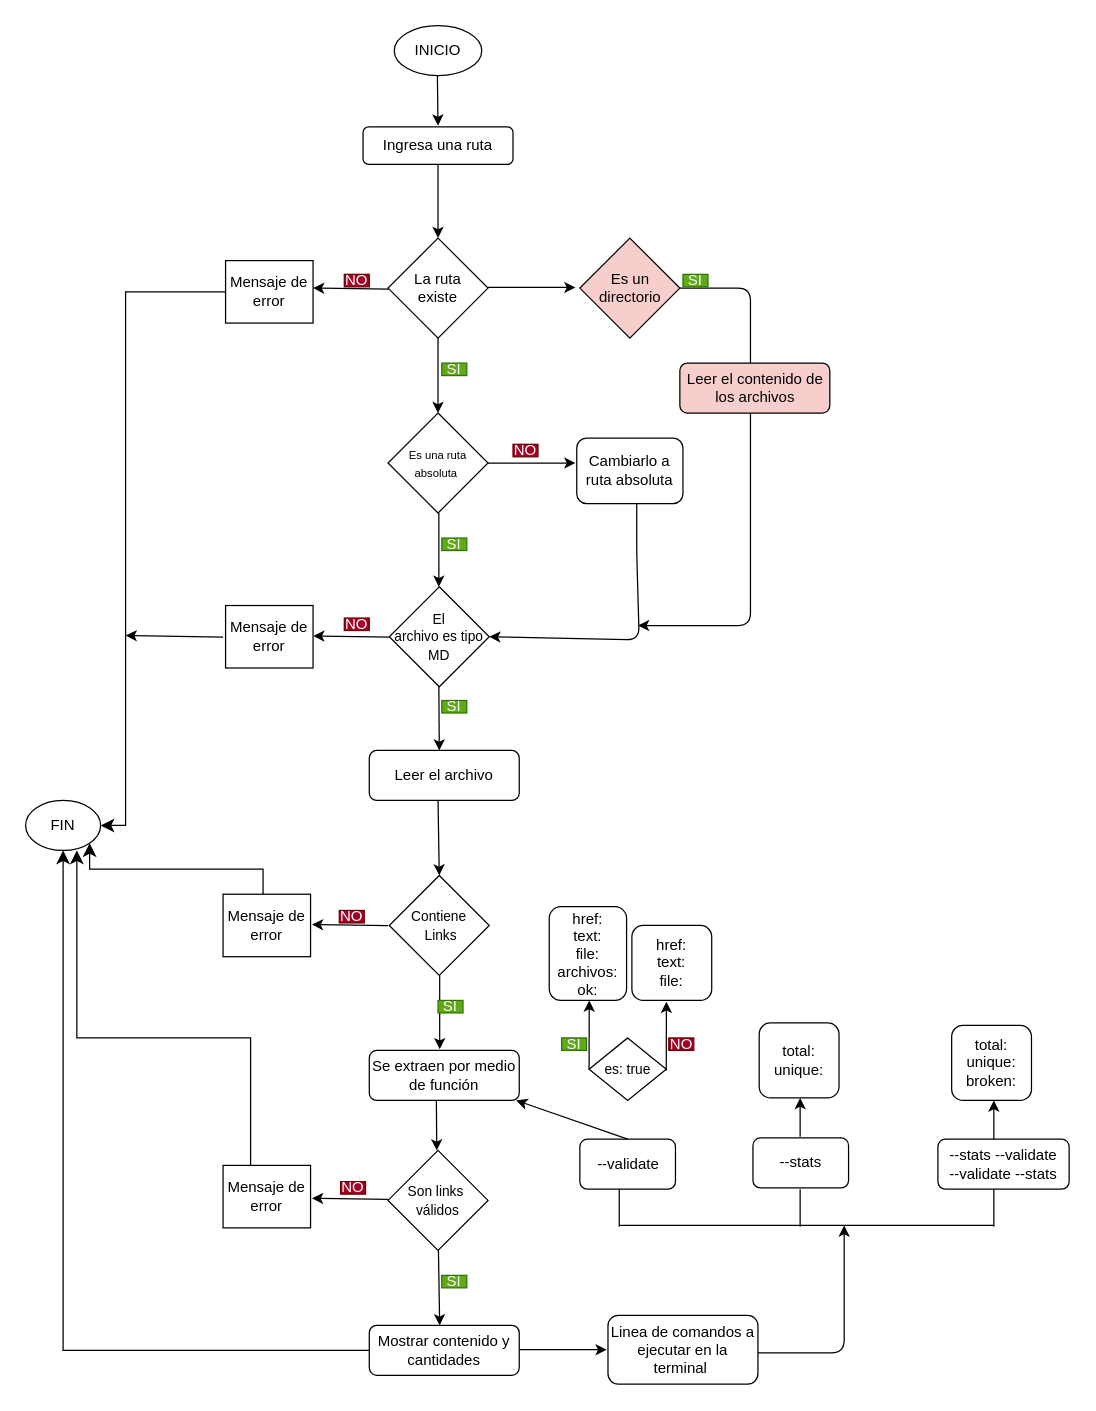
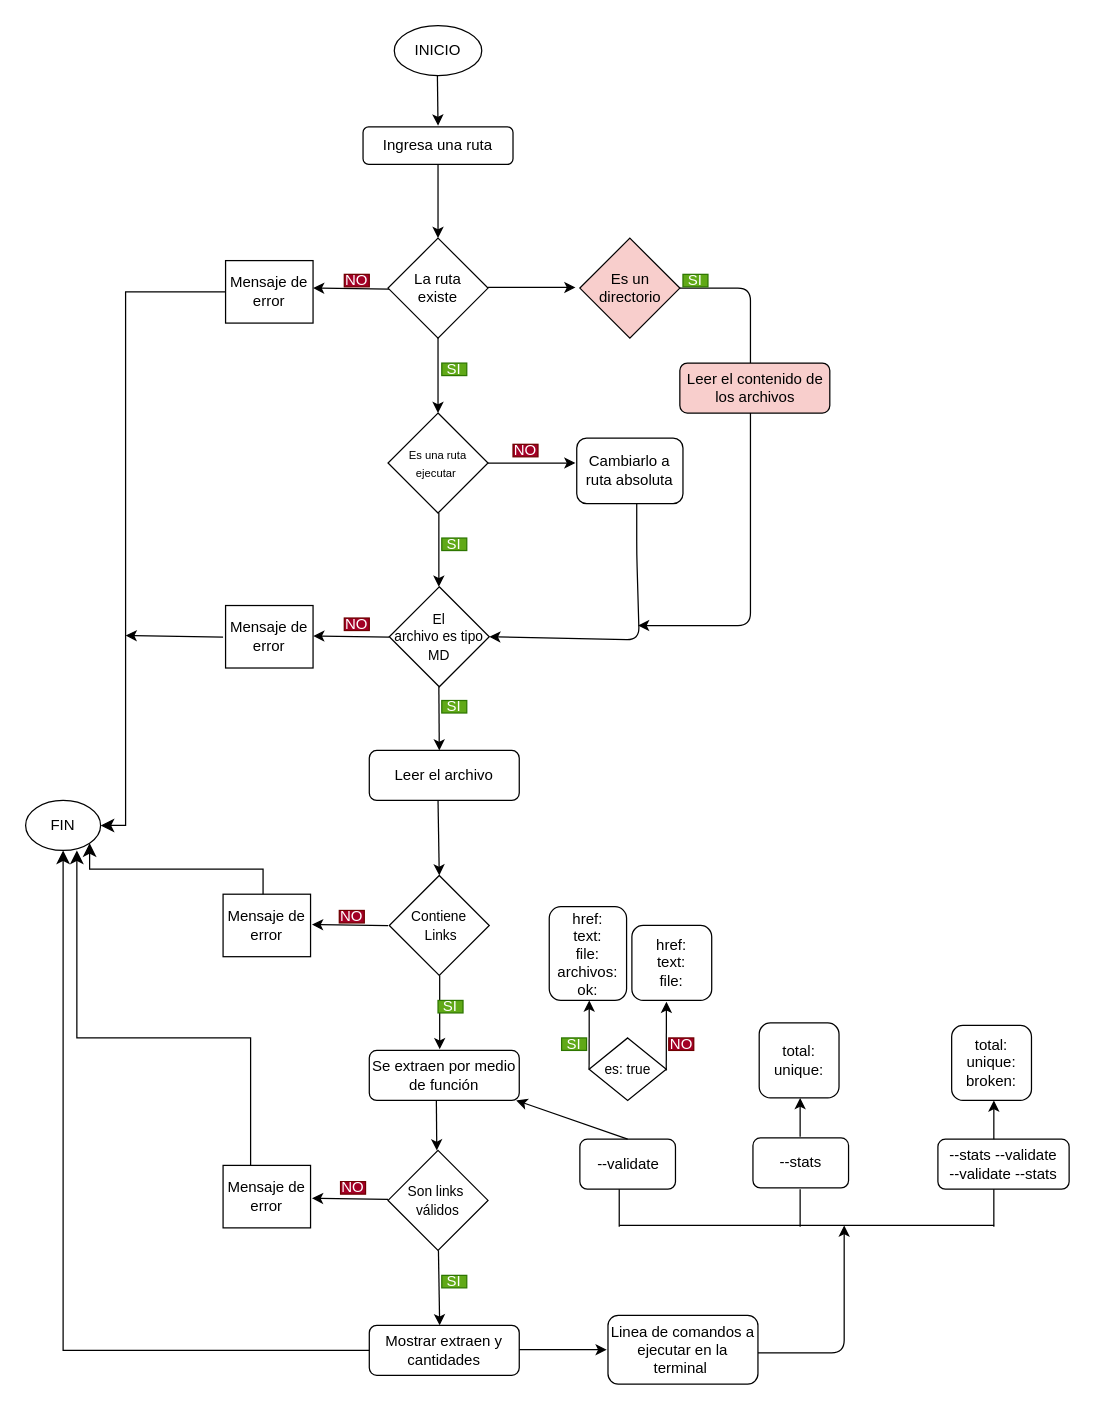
  <mxCell id="0" />
  <mxCell id="1" parent="0" />
  <mxCell id="2" value="INICIO" style="ellipse;whiteSpace=wrap;html=1;" parent="1" vertex="1"><mxGeometry x="315" width="70" height="40" as="geometry" y="20" /></mxCell>
  <mxCell id="3" value="Ingresa una ruta" style="rounded=1;whiteSpace=wrap;html=1;" parent="1" vertex="1"><mxGeometry x="290" y="101" width="120" height="30" as="geometry" /></mxCell>
  <mxCell id="4" value="" style="edgeStyle=none;html=1;fontSize=11;" parent="1" edge="1"><mxGeometry relative="1" as="geometry"><mxPoint x="310.87" y="230.87" as="sourcePoint" /><mxPoint x="250" y="230" as="targetPoint" /></mxGeometry></mxCell>
  <mxCell id="5" value="La ruta &lt;br&gt;existe" style="rhombus;whiteSpace=wrap;html=1;" parent="1" vertex="1"><mxGeometry x="310" y="190" width="80" height="80" as="geometry" /></mxCell>
  <mxCell id="6" value="" style="endArrow=classic;html=1;exitX=0.5;exitY=1;exitDx=0;exitDy=0;" parent="1" source="3" edge="1"><mxGeometry width="50" height="50" relative="1" as="geometry"><mxPoint x="310" y="220" as="sourcePoint" /><mxPoint x="350" y="190" as="targetPoint" /></mxGeometry></mxCell>
  <mxCell id="7" value="" style="endArrow=classic;html=1;exitX=0.5;exitY=1;exitDx=0;exitDy=0;" parent="1" source="5" edge="1"><mxGeometry width="50" height="50" relative="1" as="geometry"><mxPoint x="350.5" y="270" as="sourcePoint" /><mxPoint x="350" y="330" as="targetPoint" /></mxGeometry></mxCell>
  <mxCell id="8" value="" style="endArrow=classic;html=1;exitX=0.5;exitY=1;exitDx=0;exitDy=0;" parent="1" edge="1"><mxGeometry width="50" height="50" relative="1" as="geometry"><mxPoint x="349.5" y="60" as="sourcePoint" /><mxPoint x="350" y="100" as="targetPoint" /></mxGeometry></mxCell>
  <mxCell id="9" value="SI" style="text;html=1;strokeColor=#2D7600;fillColor=#60a917;align=center;verticalAlign=middle;whiteSpace=wrap;rounded=0;fontColor=#ffffff;" parent="1" vertex="1"><mxGeometry x="353" y="290" width="20" height="10" as="geometry" /></mxCell>
  <mxCell id="10" value="NO" style="text;html=1;strokeColor=#6F0000;fillColor=#a20025;align=center;verticalAlign=middle;whiteSpace=wrap;rounded=0;fontColor=#ffffff;" parent="1" vertex="1"><mxGeometry x="275" y="219" width="20" height="10" as="geometry" /></mxCell>
  <mxCell id="11" value="Mensaje de error" style="rounded=0;whiteSpace=wrap;html=1;" parent="1" vertex="1"><mxGeometry x="180" y="208" width="70" height="50" as="geometry" /></mxCell>
  <mxCell id="12" value="" style="edgeStyle=elbowEdgeStyle;elbow=horizontal;endArrow=classic;html=1;curved=0;rounded=0;endSize=8;startSize=8;exitX=0;exitY=0.5;exitDx=0;exitDy=0;entryX=1;entryY=0.5;entryDx=0;entryDy=0;" parent="1" source="11" target="13" edge="1"><mxGeometry width="50" height="50" relative="1" as="geometry"><mxPoint x="150" y="229" as="sourcePoint" /><mxPoint x="130" y="340" as="targetPoint" /><Array as="points"><mxPoint x="100" y="580" /><mxPoint x="140" y="330" /></Array></mxGeometry></mxCell>
  <mxCell id="13" value="FIN" style="ellipse;whiteSpace=wrap;html=1;" parent="1" vertex="1"><mxGeometry x="20" y="640" width="60" height="40" as="geometry" /></mxCell>
- <mxCell id="14" value="&lt;font style=&quot;font-size: 9px;&quot;&gt;Es una ruta absoluta&amp;nbsp;&lt;/font&gt;" style="rhombus;whiteSpace=wrap;html=1;" parent="1" vertex="1"><mxGeometry x="310" y="330" width="80" height="80" as="geometry" /></mxCell>
+ <mxCell id="14" value="&lt;font style=&quot;font-size: 9px;&quot;&gt;Es una ruta ejecutar&amp;nbsp;&lt;/font&gt;" style="rhombus;whiteSpace=wrap;html=1;" parent="1" vertex="1"><mxGeometry x="310" y="330" width="80" height="80" as="geometry" /></mxCell>
  <mxCell id="15" value="" style="endArrow=classic;html=1;exitX=0.5;exitY=1;exitDx=0;exitDy=0;" parent="1" edge="1"><mxGeometry width="50" height="50" relative="1" as="geometry"><mxPoint x="350.67" y="410" as="sourcePoint" /><mxPoint x="350.67" y="469" as="targetPoint" /></mxGeometry></mxCell>
  <mxCell id="16" style="edgeStyle=none;html=1;fontSize=11;" parent="1" edge="1"><mxGeometry relative="1" as="geometry"><mxPoint x="390" y="370" as="sourcePoint" /><mxPoint x="460" y="370" as="targetPoint" /></mxGeometry></mxCell>
  <mxCell id="17" style="edgeStyle=none;html=1;fontSize=11;entryX=1;entryY=0.5;entryDx=0;entryDy=0;" parent="1" target="19" edge="1"><mxGeometry relative="1" as="geometry"><mxPoint x="509" y="402.5" as="sourcePoint" /><mxPoint x="410" y="511.5" as="targetPoint" /><Array as="points"><mxPoint x="509" y="442.5" /><mxPoint x="511" y="511.5" /></Array></mxGeometry></mxCell>
  <mxCell id="18" value="Cambiarlo a &lt;br&gt;ruta absoluta" style="rounded=1;whiteSpace=wrap;html=1;" parent="1" vertex="1"><mxGeometry x="461" y="350" width="85" height="52.5" as="geometry" /></mxCell>
  <mxCell id="19" value="&lt;font style=&quot;font-size: 11px;&quot;&gt;El &lt;br&gt;archivo es tipo MD&lt;br&gt;&lt;/font&gt;" style="rhombus;whiteSpace=wrap;html=1;" parent="1" vertex="1"><mxGeometry x="311" y="469" width="80" height="80" as="geometry" /></mxCell>
  <mxCell id="20" value="Leer el archivo" style="rounded=1;whiteSpace=wrap;html=1;" parent="1" vertex="1"><mxGeometry x="295" y="600" width="120" height="40" as="geometry" /></mxCell>
  <mxCell id="21" value="" style="endArrow=classic;html=1;exitX=0.5;exitY=1;exitDx=0;exitDy=0;" parent="1" edge="1"><mxGeometry width="50" height="50" relative="1" as="geometry"><mxPoint x="350.67" y="549" as="sourcePoint" /><mxPoint x="351" y="600" as="targetPoint" /></mxGeometry></mxCell>
  <mxCell id="22" value="NO" style="text;html=1;strokeColor=#6F0000;fillColor=#a20025;align=center;verticalAlign=middle;whiteSpace=wrap;rounded=0;fontColor=#ffffff;" parent="1" vertex="1"><mxGeometry x="275" y="494" width="20" height="10" as="geometry" /></mxCell>
  <mxCell id="23" value="Mensaje de error" style="rounded=0;whiteSpace=wrap;html=1;" parent="1" vertex="1"><mxGeometry x="180" y="484" width="70" height="50" as="geometry" /></mxCell>
  <mxCell id="24" value="" style="edgeStyle=none;html=1;fontSize=11;" parent="1" edge="1"><mxGeometry relative="1" as="geometry"><mxPoint x="311" y="509.2" as="sourcePoint" /><mxPoint x="250.13" y="508.33" as="targetPoint" /></mxGeometry></mxCell>
  <mxCell id="25" value="&lt;font style=&quot;font-size: 11px;&quot;&gt;Contiene&lt;br&gt;&amp;nbsp;Links&lt;br&gt;&lt;/font&gt;" style="rhombus;whiteSpace=wrap;html=1;" parent="1" vertex="1"><mxGeometry x="311" y="700" width="80" height="80" as="geometry" /></mxCell>
  <mxCell id="26" value="" style="endArrow=classic;html=1;exitX=0.5;exitY=1;exitDx=0;exitDy=0;entryX=0.5;entryY=0;entryDx=0;entryDy=0;" parent="1" target="25" edge="1"><mxGeometry width="50" height="50" relative="1" as="geometry"><mxPoint x="350" y="640" as="sourcePoint" /><mxPoint x="350.33" y="691" as="targetPoint" /></mxGeometry></mxCell>
  <mxCell id="27" value="" style="endArrow=classic;html=1;exitX=0.5;exitY=1;exitDx=0;exitDy=0;" parent="1" edge="1"><mxGeometry width="50" height="50" relative="1" as="geometry"><mxPoint x="351.33" y="780" as="sourcePoint" /><mxPoint x="351.33" y="839" as="targetPoint" /></mxGeometry></mxCell>
  <mxCell id="28" value="SI" style="text;html=1;strokeColor=#2D7600;fillColor=#60a917;align=center;verticalAlign=middle;whiteSpace=wrap;rounded=0;fontColor=#ffffff;" parent="1" vertex="1"><mxGeometry x="350" y="800" width="20" height="10" as="geometry" /></mxCell>
  <mxCell id="29" value="Se extraen por medio de función" style="rounded=1;whiteSpace=wrap;html=1;" parent="1" vertex="1"><mxGeometry x="295" y="840" width="120" height="40" as="geometry" /></mxCell>
  <mxCell id="30" value="NO" style="text;html=1;strokeColor=#6F0000;fillColor=#a20025;align=center;verticalAlign=middle;whiteSpace=wrap;rounded=0;fontColor=#ffffff;" parent="1" vertex="1"><mxGeometry x="271" y="728" width="20" height="10" as="geometry" /></mxCell>
  <mxCell id="31" value="Mensaje de error" style="rounded=0;whiteSpace=wrap;html=1;" parent="1" vertex="1"><mxGeometry x="178" y="715" width="70" height="50" as="geometry" /></mxCell>
  <mxCell id="32" value="" style="edgeStyle=none;html=1;fontSize=11;" parent="1" edge="1"><mxGeometry relative="1" as="geometry"><mxPoint x="310" y="740.2" as="sourcePoint" /><mxPoint x="249.13" y="739.33" as="targetPoint" /></mxGeometry></mxCell>
  <mxCell id="33" value="&lt;font style=&quot;font-size: 11px;&quot;&gt;Son links&amp;nbsp;&lt;br&gt;válidos&lt;br&gt;&lt;/font&gt;" style="rhombus;whiteSpace=wrap;html=1;" parent="1" vertex="1"><mxGeometry x="310" y="920" width="80" height="80" as="geometry" /></mxCell>
  <mxCell id="34" value="" style="edgeStyle=elbowEdgeStyle;elbow=vertical;endArrow=classic;html=1;curved=0;rounded=0;endSize=8;startSize=8;fontSize=11;entryX=1;entryY=1;entryDx=0;entryDy=0;" parent="1" target="13" edge="1"><mxGeometry width="50" height="50" relative="1" as="geometry"><mxPoint x="210" y="715" as="sourcePoint" /><mxPoint x="260" y="665" as="targetPoint" /></mxGeometry></mxCell>
  <mxCell id="35" value="" style="edgeStyle=none;html=1;fontSize=11;" parent="1" edge="1"><mxGeometry relative="1" as="geometry"><mxPoint x="178" y="509.2" as="sourcePoint" /><mxPoint x="100" y="508" as="targetPoint" /></mxGeometry></mxCell>
  <mxCell id="36" value="" style="endArrow=classic;html=1;exitX=0.5;exitY=1;exitDx=0;exitDy=0;" parent="1" edge="1"><mxGeometry width="50" height="50" relative="1" as="geometry"><mxPoint x="348.67" y="880" as="sourcePoint" /><mxPoint x="349" y="920" as="targetPoint" /></mxGeometry></mxCell>
  <mxCell id="37" value="SI" style="text;html=1;strokeColor=#2D7600;fillColor=#60a917;align=center;verticalAlign=middle;whiteSpace=wrap;rounded=0;fontColor=#ffffff;" parent="1" vertex="1"><mxGeometry x="353" y="1020" width="20" height="10" as="geometry" /></mxCell>
  <mxCell id="38" value="" style="endArrow=classic;html=1;exitX=0.5;exitY=1;exitDx=0;exitDy=0;entryX=0.5;entryY=0;entryDx=0;entryDy=0;" parent="1" edge="1"><mxGeometry width="50" height="50" relative="1" as="geometry"><mxPoint x="350.33" y="1000" as="sourcePoint" /><mxPoint x="351.33" y="1060" as="targetPoint" /></mxGeometry></mxCell>
- <mxCell id="39" value="Mostrar contenido y cantidades" style="rounded=1;whiteSpace=wrap;html=1;" parent="1" vertex="1"><mxGeometry x="295" y="1060" width="120" height="40" as="geometry" /></mxCell>
+ <mxCell id="39" value="Mostrar extraen y cantidades" style="rounded=1;whiteSpace=wrap;html=1;" parent="1" vertex="1"><mxGeometry x="295" y="1060" width="120" height="40" as="geometry" /></mxCell>
  <mxCell id="40" value="Mensaje de error" style="rounded=0;whiteSpace=wrap;html=1;" parent="1" vertex="1"><mxGeometry x="178" y="932" width="70" height="50" as="geometry" /></mxCell>
  <mxCell id="41" value="" style="edgeStyle=none;html=1;fontSize=11;" parent="1" edge="1"><mxGeometry relative="1" as="geometry"><mxPoint x="310" y="959.2" as="sourcePoint" /><mxPoint x="249.13" y="958.33" as="targetPoint" /></mxGeometry></mxCell>
  <mxCell id="42" value="NO" style="text;html=1;strokeColor=#6F0000;fillColor=#a20025;align=center;verticalAlign=middle;whiteSpace=wrap;rounded=0;fontColor=#ffffff;" parent="1" vertex="1"><mxGeometry x="272" y="945" width="20" height="10" as="geometry" /></mxCell>
  <mxCell id="43" value="" style="edgeStyle=elbowEdgeStyle;elbow=vertical;endArrow=classic;html=1;curved=0;rounded=0;endSize=8;startSize=8;fontSize=11;entryX=0.5;entryY=1;entryDx=0;entryDy=0;" parent="1" edge="1"><mxGeometry width="50" height="50" relative="1" as="geometry"><mxPoint x="200.03" y="932" as="sourcePoint" /><mxPoint x="61" y="680" as="targetPoint" /><Array as="points"><mxPoint x="221" y="830" /><mxPoint x="151" y="800" /><mxPoint x="161" y="850" /><mxPoint x="241" y="890" /></Array></mxGeometry></mxCell>
  <mxCell id="44" value="" style="edgeStyle=segmentEdgeStyle;endArrow=classic;html=1;curved=0;rounded=0;endSize=8;startSize=8;fontSize=11;" parent="1" target="13" edge="1"><mxGeometry width="50" height="50" relative="1" as="geometry"><mxPoint x="295" y="1080" as="sourcePoint" /><mxPoint x="40" y="700" as="targetPoint" /></mxGeometry></mxCell>
  <mxCell id="45" value="SI" style="text;html=1;strokeColor=#2D7600;fillColor=#60a917;align=center;verticalAlign=middle;whiteSpace=wrap;rounded=0;fontColor=#ffffff;" parent="1" vertex="1"><mxGeometry x="353" y="560" width="20" height="10" as="geometry" /></mxCell>
  <mxCell id="46" value="SI" style="text;html=1;strokeColor=#2D7600;fillColor=#60a917;align=center;verticalAlign=middle;whiteSpace=wrap;rounded=0;fontColor=#ffffff;" parent="1" vertex="1"><mxGeometry x="353" y="430" width="20" height="10" as="geometry" /></mxCell>
  <mxCell id="47" value="NO" style="text;html=1;strokeColor=#6F0000;fillColor=#a20025;align=center;verticalAlign=middle;whiteSpace=wrap;rounded=0;fontColor=#ffffff;" parent="1" vertex="1"><mxGeometry x="410" y="355" width="20" height="10" as="geometry" /></mxCell>
  <mxCell id="48" value="Es un directorio" style="rhombus;whiteSpace=wrap;html=1;fillColor=#f8cecc;" vertex="1" parent="1"><mxGeometry x="463.5" y="190" width="80" height="80" as="geometry" /></mxCell>
  <mxCell id="49" style="edgeStyle=none;html=1;fontSize=11;exitX=1;exitY=0.5;exitDx=0;exitDy=0;" edge="1" parent="1" source="48"><mxGeometry relative="1" as="geometry"><mxPoint x="579" y="229" as="sourcePoint" /><mxPoint x="510" y="500" as="targetPoint" /><Array as="points"><mxPoint x="600" y="230" /><mxPoint x="600" y="500" /></Array></mxGeometry></mxCell>
  <mxCell id="50" value="Leer el contenido de los archivos" style="rounded=1;whiteSpace=wrap;html=1;fillColor=#f8cecc;" vertex="1" parent="1"><mxGeometry x="543.5" y="290" width="120" height="40" as="geometry" /></mxCell>
  <mxCell id="51" style="edgeStyle=none;html=1;fontSize=11;" edge="1" parent="1"><mxGeometry relative="1" as="geometry"><mxPoint x="390" y="229.5" as="sourcePoint" /><mxPoint x="460" y="229.5" as="targetPoint" /></mxGeometry></mxCell>
  <mxCell id="52" value="SI" style="text;html=1;strokeColor=#2D7600;fillColor=#60a917;align=center;verticalAlign=middle;whiteSpace=wrap;rounded=0;fontColor=#ffffff;" vertex="1" parent="1"><mxGeometry x="546" y="219" width="20" height="10" as="geometry" /></mxCell>
  <mxCell id="53" style="edgeStyle=none;html=1;fontSize=11;" edge="1" parent="1"><mxGeometry relative="1" as="geometry"><mxPoint x="415" y="1079.5" as="sourcePoint" /><mxPoint x="485" y="1079.5" as="targetPoint" /></mxGeometry></mxCell>
  <mxCell id="54" value="Linea de comandos a ejecutar en la terminal&amp;nbsp;" style="rounded=1;whiteSpace=wrap;html=1;" vertex="1" parent="1"><mxGeometry x="486" y="1052" width="120" height="55" as="geometry" /></mxCell>
  <mxCell id="55" style="edgeStyle=none;html=1;fontSize=11;" edge="1" parent="1"><mxGeometry relative="1" as="geometry"><mxPoint x="606" y="1082" as="sourcePoint" /><mxPoint x="675" y="980" as="targetPoint" /><Array as="points"><mxPoint x="675" y="1082" /><mxPoint x="675" y="1025" /></Array></mxGeometry></mxCell>
  <mxCell id="56" value="--validate" style="rounded=1;whiteSpace=wrap;html=1;" vertex="1" parent="1"><mxGeometry x="463.5" y="911" width="76.5" height="40" as="geometry" /></mxCell>
  <mxCell id="57" value="--stats" style="rounded=1;whiteSpace=wrap;html=1;" vertex="1" parent="1"><mxGeometry x="602" y="910" width="76.5" height="40" as="geometry" /></mxCell>
  <mxCell id="58" value="--stats --validate&lt;br&gt;--validate --stats" style="rounded=1;whiteSpace=wrap;html=1;" vertex="1" parent="1"><mxGeometry x="750" y="911" width="105" height="40" as="geometry" /></mxCell>
  <mxCell id="59" value="" style="endArrow=none;html=1;" edge="1" parent="1"><mxGeometry width="50" height="50" relative="1" as="geometry"><mxPoint x="495" y="980" as="sourcePoint" /><mxPoint x="795" y="980" as="targetPoint" /></mxGeometry></mxCell>
  <mxCell id="60" value="" style="endArrow=none;html=1;" edge="1" parent="1"><mxGeometry width="50" height="50" relative="1" as="geometry"><mxPoint x="495" y="981" as="sourcePoint" /><mxPoint x="495" y="951" as="targetPoint" /></mxGeometry></mxCell>
  <mxCell id="61" value="" style="endArrow=none;html=1;" edge="1" parent="1"><mxGeometry width="50" height="50" relative="1" as="geometry"><mxPoint x="639.75" y="981" as="sourcePoint" /><mxPoint x="639.75" y="951" as="targetPoint" /></mxGeometry></mxCell>
  <mxCell id="62" value="" style="endArrow=none;html=1;" edge="1" parent="1"><mxGeometry width="50" height="50" relative="1" as="geometry"><mxPoint x="794.75" y="981" as="sourcePoint" /><mxPoint x="794.75" y="951" as="targetPoint" /></mxGeometry></mxCell>
  <mxCell id="63" value="&lt;font style=&quot;font-size: 11px;&quot;&gt;es: true&lt;br&gt;&lt;/font&gt;" style="rhombus;whiteSpace=wrap;html=1;" vertex="1" parent="1"><mxGeometry x="470.88" y="830" width="61.75" height="50" as="geometry" /></mxCell>
  <mxCell id="64" value="" style="endArrow=classic;html=1;exitX=0.5;exitY=0;exitDx=0;exitDy=0;" edge="1" parent="1" source="56" target="29"><mxGeometry width="50" height="50" relative="1" as="geometry"><mxPoint x="510" y="905" as="sourcePoint" /><mxPoint x="486" y="880" as="targetPoint" /></mxGeometry></mxCell>
  <mxCell id="65" value="" style="endArrow=classic;html=1;exitX=0;exitY=0.5;exitDx=0;exitDy=0;" edge="1" parent="1" source="63"><mxGeometry width="50" height="50" relative="1" as="geometry"><mxPoint x="470.88" y="842" as="sourcePoint" /><mxPoint x="471" y="800" as="targetPoint" /></mxGeometry></mxCell>
  <mxCell id="66" value="" style="endArrow=classic;html=1;exitX=0;exitY=0.5;exitDx=0;exitDy=0;" edge="1" parent="1"><mxGeometry width="50" height="50" relative="1" as="geometry"><mxPoint x="532.63" y="856" as="sourcePoint" /><mxPoint x="532.75" y="801" as="targetPoint" /></mxGeometry></mxCell>
  <mxCell id="67" value="SI" style="text;html=1;strokeColor=#2D7600;fillColor=#60a917;align=center;verticalAlign=middle;whiteSpace=wrap;rounded=0;fontColor=#ffffff;" vertex="1" parent="1"><mxGeometry x="448.88" y="830" width="20" height="10" as="geometry" /></mxCell>
  <mxCell id="68" value="NO" style="text;html=1;strokeColor=#6F0000;fillColor=#a20025;align=center;verticalAlign=middle;whiteSpace=wrap;rounded=0;fontColor=#ffffff;" vertex="1" parent="1"><mxGeometry x="534.63" y="830" width="20" height="10" as="geometry" /></mxCell>
  <mxCell id="69" value="href:&lt;br&gt;text:&lt;br&gt;file:&lt;br&gt;archivos:&lt;br&gt;ok:" style="rounded=1;whiteSpace=wrap;html=1;" vertex="1" parent="1"><mxGeometry x="439" y="725" width="61.88" height="75" as="geometry" /></mxCell>
  <mxCell id="70" value="href:&lt;br&gt;text:&lt;br&gt;file:" style="rounded=1;whiteSpace=wrap;html=1;" vertex="1" parent="1"><mxGeometry x="505.13" y="740" width="63.87" height="60" as="geometry" /></mxCell>
  <mxCell id="71" value="" style="endArrow=classic;html=1;entryX=0.5;entryY=1;entryDx=0;entryDy=0;exitX=0.5;exitY=0;exitDx=0;exitDy=0;" edge="1" parent="1"><mxGeometry width="50" height="50" relative="1" as="geometry"><mxPoint x="639.75" y="909" as="sourcePoint" /><mxPoint x="639.755" y="878" as="targetPoint" /></mxGeometry></mxCell>
  <mxCell id="72" value="total:&lt;br&gt;unique:" style="rounded=1;whiteSpace=wrap;html=1;" vertex="1" parent="1"><mxGeometry x="607" y="818" width="63.87" height="60" as="geometry" /></mxCell>
  <mxCell id="73" value="" style="endArrow=classic;html=1;entryX=0.5;entryY=1;entryDx=0;entryDy=0;exitX=0.5;exitY=0;exitDx=0;exitDy=0;" edge="1" parent="1"><mxGeometry width="50" height="50" relative="1" as="geometry"><mxPoint x="794.75" y="911" as="sourcePoint" /><mxPoint x="794.755" y="880" as="targetPoint" /></mxGeometry></mxCell>
  <mxCell id="74" value="total:&lt;br&gt;unique:&lt;br&gt;broken:" style="rounded=1;whiteSpace=wrap;html=1;" vertex="1" parent="1"><mxGeometry x="761" y="820" width="63.87" height="60" as="geometry" /></mxCell>
